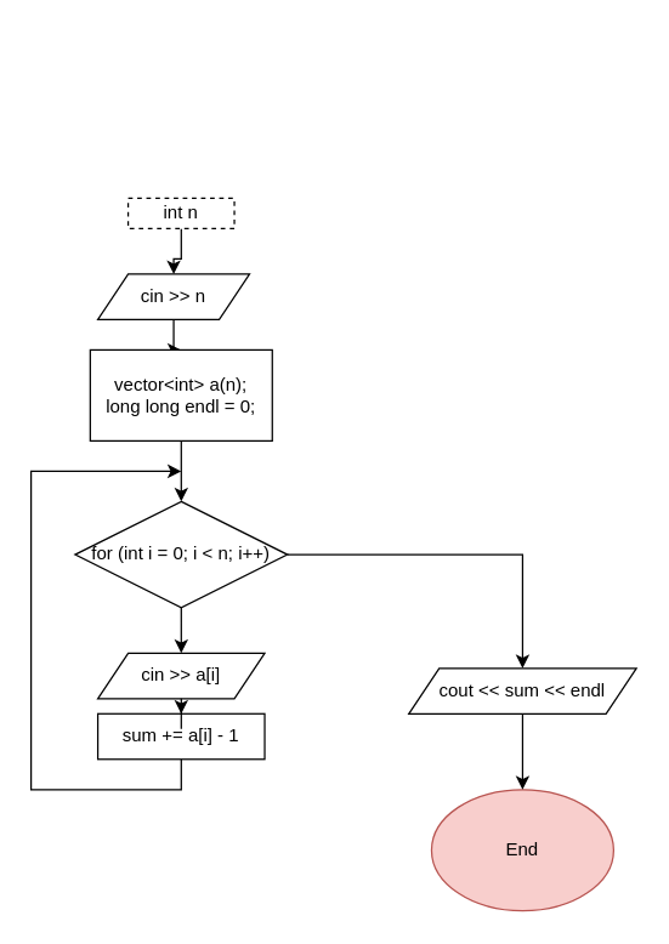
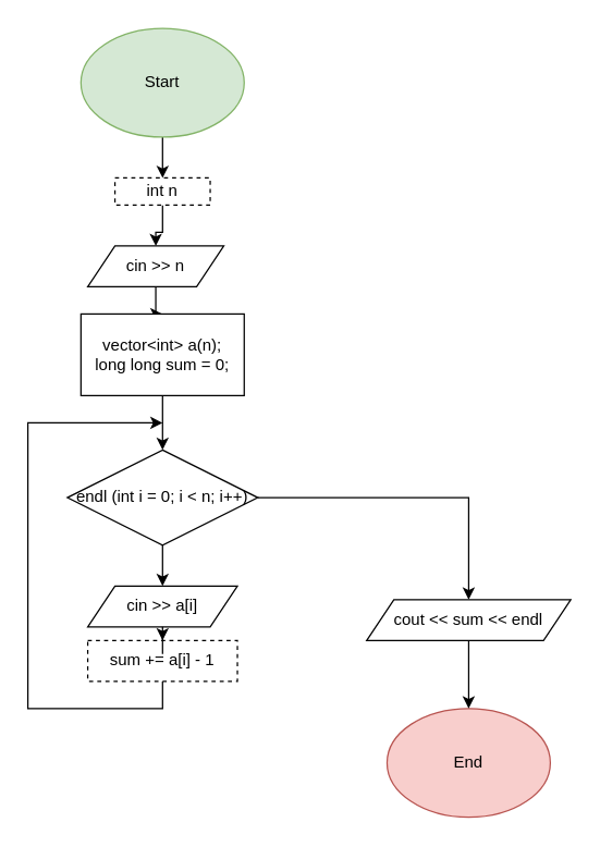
  <mxCell id="0" />
  <mxCell id="1" parent="0" />
+ <mxCell id="2" value="" style="edgeStyle=orthogonalEdgeStyle;rounded=0;orthogonalLoop=1;jettySize=auto;html=1;" edge="1" parent="1" source="3" target="6"><mxGeometry relative="1" as="geometry" /></mxCell>
+ <mxCell id="3" value="Start" style="ellipse;whiteSpace=wrap;html=1;fillColor=#d5e8d4;strokeColor=#82b366;" vertex="1" parent="1"><mxGeometry x="59" width="120" height="80" as="geometry" y="20" /></mxCell>
  <mxCell id="4" value="End" style="ellipse;whiteSpace=wrap;html=1;fillColor=#f8cecc;strokeColor=#b85450;" vertex="1" parent="1"><mxGeometry x="284" y="520" width="120" height="80" as="geometry" /></mxCell>
  <mxCell id="5" value="" style="edgeStyle=orthogonalEdgeStyle;rounded=0;orthogonalLoop=1;jettySize=auto;html=1;" edge="1" parent="1" source="6" target="8"><mxGeometry relative="1" as="geometry" /></mxCell>
  <mxCell id="6" value="int n" style="rounded=0;whiteSpace=wrap;html=1;dashed=1;" vertex="1" parent="1"><mxGeometry x="84" y="130" width="70" height="20" as="geometry" /></mxCell>
  <mxCell id="7" value="" style="edgeStyle=orthogonalEdgeStyle;rounded=0;orthogonalLoop=1;jettySize=auto;html=1;" edge="1" parent="1" source="8" target="10"><mxGeometry relative="1" as="geometry" /></mxCell>
  <mxCell id="8" value="cin &amp;gt;&amp;gt; n" style="shape=parallelogram;perimeter=parallelogramPerimeter;whiteSpace=wrap;html=1;fixedSize=1;" vertex="1" parent="1"><mxGeometry x="64" y="180" width="100" height="30" as="geometry" /></mxCell>
  <mxCell id="9" value="" style="edgeStyle=orthogonalEdgeStyle;rounded=0;orthogonalLoop=1;jettySize=auto;html=1;" edge="1" parent="1" source="10" target="13"><mxGeometry relative="1" as="geometry" /></mxCell>
- <mxCell id="10" value="&lt;div&gt;vector&amp;lt;int&amp;gt; a(n);&lt;/div&gt;&lt;div&gt;long long endl = 0;&lt;/div&gt;" style="rounded=0;whiteSpace=wrap;html=1;" vertex="1" parent="1"><mxGeometry x="59" y="230" width="120" height="60" as="geometry" /></mxCell>
+ <mxCell id="10" value="&lt;div&gt;vector&amp;lt;int&amp;gt; a(n);&lt;/div&gt;&lt;div&gt;long long sum = 0;&lt;/div&gt;" style="rounded=0;whiteSpace=wrap;html=1;" vertex="1" parent="1"><mxGeometry x="59" y="230" width="120" height="60" as="geometry" /></mxCell>
  <mxCell id="11" style="edgeStyle=orthogonalEdgeStyle;rounded=0;orthogonalLoop=1;jettySize=auto;html=1;exitX=1;exitY=0.5;exitDx=0;exitDy=0;entryX=0.5;entryY=0;entryDx=0;entryDy=0;" edge="1" parent="1" source="13" target="15"><mxGeometry relative="1" as="geometry" /></mxCell>
  <mxCell id="12" value="" style="edgeStyle=orthogonalEdgeStyle;rounded=0;orthogonalLoop=1;jettySize=auto;html=1;" edge="1" parent="1" source="13" target="19"><mxGeometry relative="1" as="geometry" /></mxCell>
- <mxCell id="13" value="for (int i = 0; i &amp;lt; n; i++)" style="rhombus;whiteSpace=wrap;html=1;" vertex="1" parent="1"><mxGeometry x="49" y="330" width="140" height="70" as="geometry" /></mxCell>
+ <mxCell id="13" value="endl (int i = 0; i &amp;lt; n; i++)" style="rhombus;whiteSpace=wrap;html=1;" vertex="1" parent="1"><mxGeometry x="49" y="330" width="140" height="70" as="geometry" /></mxCell>
  <mxCell id="14" value="" style="edgeStyle=orthogonalEdgeStyle;rounded=0;orthogonalLoop=1;jettySize=auto;html=1;" edge="1" parent="1" source="15" target="4"><mxGeometry relative="1" as="geometry" /></mxCell>
  <mxCell id="15" value="cout &amp;lt;&amp;lt; sum &amp;lt;&amp;lt; endl" style="shape=parallelogram;perimeter=parallelogramPerimeter;whiteSpace=wrap;html=1;fixedSize=1;" vertex="1" parent="1"><mxGeometry x="269" y="440" width="150" height="30" as="geometry" /></mxCell>
  <mxCell id="16" style="edgeStyle=orthogonalEdgeStyle;rounded=0;orthogonalLoop=1;jettySize=auto;html=1;exitX=0.5;exitY=1;exitDx=0;exitDy=0;" edge="1" parent="1" source="17"><mxGeometry relative="1" as="geometry"><mxPoint x="119" y="310" as="targetPoint" /><Array as="points"><mxPoint x="119" y="520" /><mxPoint x="20" y="520" /></Array></mxGeometry></mxCell>
- <mxCell id="17" value="sum += a[i] - 1" style="rounded=0;whiteSpace=wrap;html=1;" vertex="1" parent="1"><mxGeometry x="64" y="470" width="110" height="30" as="geometry" /></mxCell>
+ <mxCell id="17" value="sum += a[i] - 1" style="rounded=0;whiteSpace=wrap;html=1;dashed=1;" vertex="1" parent="1"><mxGeometry x="64" y="470" width="110" height="30" as="geometry" /></mxCell>
  <mxCell id="18" value="" style="edgeStyle=orthogonalEdgeStyle;rounded=0;orthogonalLoop=1;jettySize=auto;html=1;" edge="1" parent="1" source="19" target="17"><mxGeometry relative="1" as="geometry" /></mxCell>
  <mxCell id="19" value="cin &amp;gt;&amp;gt; a[i]" style="shape=parallelogram;perimeter=parallelogramPerimeter;whiteSpace=wrap;html=1;fixedSize=1;" vertex="1" parent="1"><mxGeometry x="64" y="430" width="110" height="30" as="geometry" /></mxCell>
